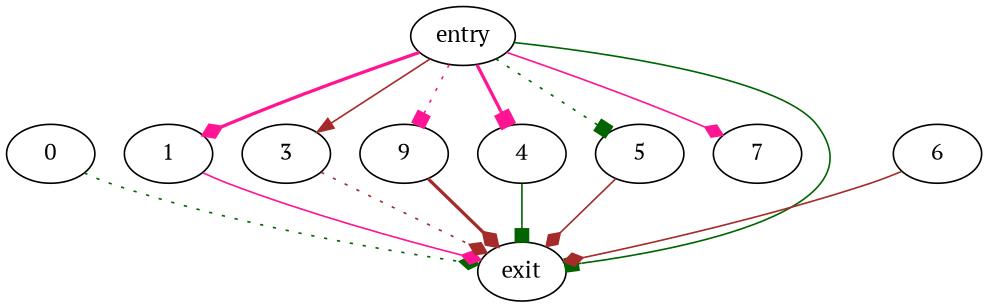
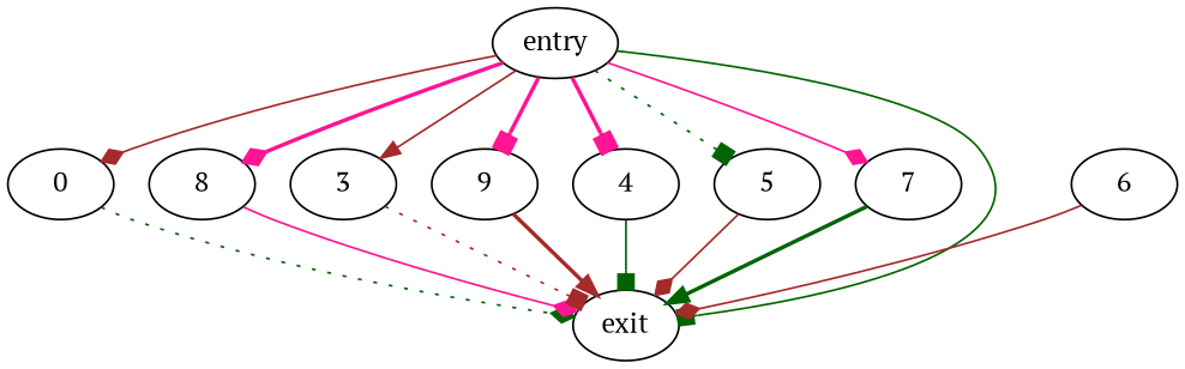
  digraph {
    fontname="PT Serif"
    node [Processor=1 Start=6 Weight=3 fontname="PT Serif"]
    edge [Weight=1 arrowhead=diamond color=brown fontname="PT Serif" style=solid]
    entry [Start=0]
    0 [Start=3 Weight=1]
-   1 [Start=4 Weight=2]
+   1 [Start=4 Weight=2 label=8]
    3 [Processor=2 Start=7 Weight=4]
    n5 [Processor=3 label=9]
    4 [Processor=4 Start=8 Weight=5]
    5 [Processor=3 Start=9 Weight=6]
    7 [Start=13 Weight=8]
    exit [Start=21 Weight=5]
    6 [Weight=7]
+   entry -> 0
    entry -> 1 [Weight=2 color=deeppink style=bold]
    entry -> 3 [Weight=4 arrowhead=normal]
-   entry -> n5 [Weight=3 arrowhead=box color=deeppink style=dotted]
+   entry -> n5 [Weight=3 arrowhead=box color=deeppink style=bold]
    entry -> 4 [Weight=5 arrowhead=box color=deeppink style=bold]
    entry -> 5 [Weight=6 arrowhead=box color=darkgreen style=dotted]
    entry -> 7 [Weight=8 color=deeppink]
    entry -> exit [Weight=7 arrowhead=box color=darkgreen]
    0 -> exit [color=darkgreen style=dotted]
    1 -> exit [Weight=2 color=deeppink]
-   3 -> exit [Weight=4 style=dotted]
-   n5 -> exit [Weight=3 style=bold]
+   3 -> exit [Weight=4 arrowhead=box style=dotted]
+   n5 -> exit [Weight=3 arrowhead=normal style=bold]
    4 -> exit [Weight=5 arrowhead=box color=darkgreen]
    5 -> exit [Weight=6]
+   7 -> exit [Weight=8 arrowhead=normal color=darkgreen style=bold]
    6 -> exit [Weight=7]
  }
